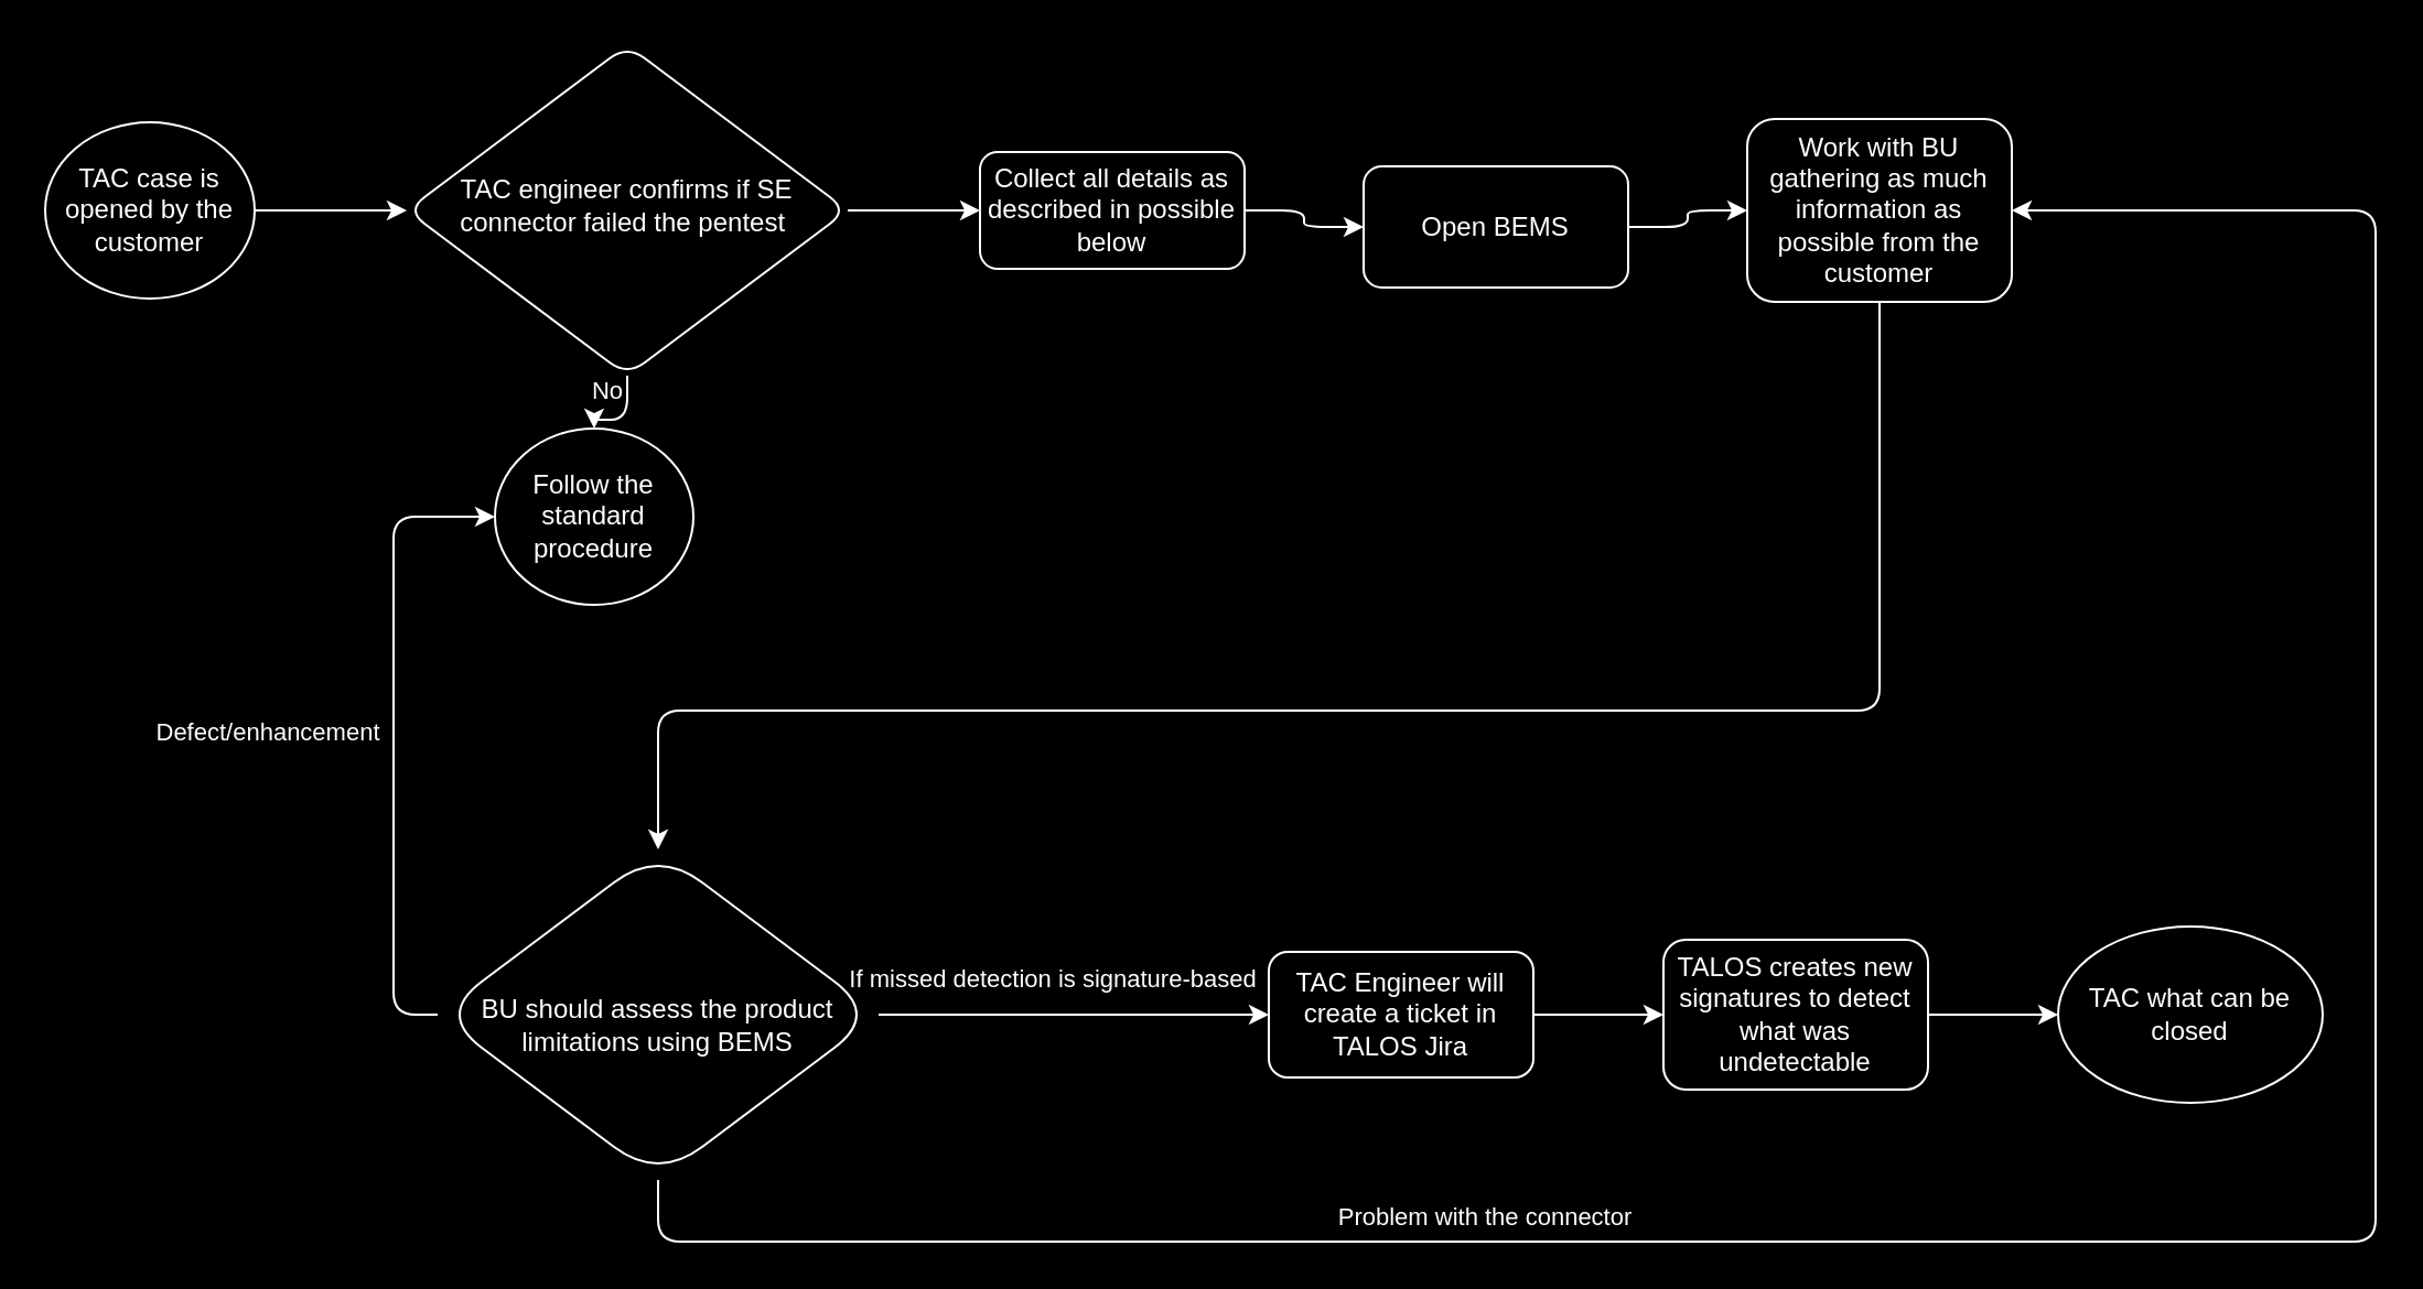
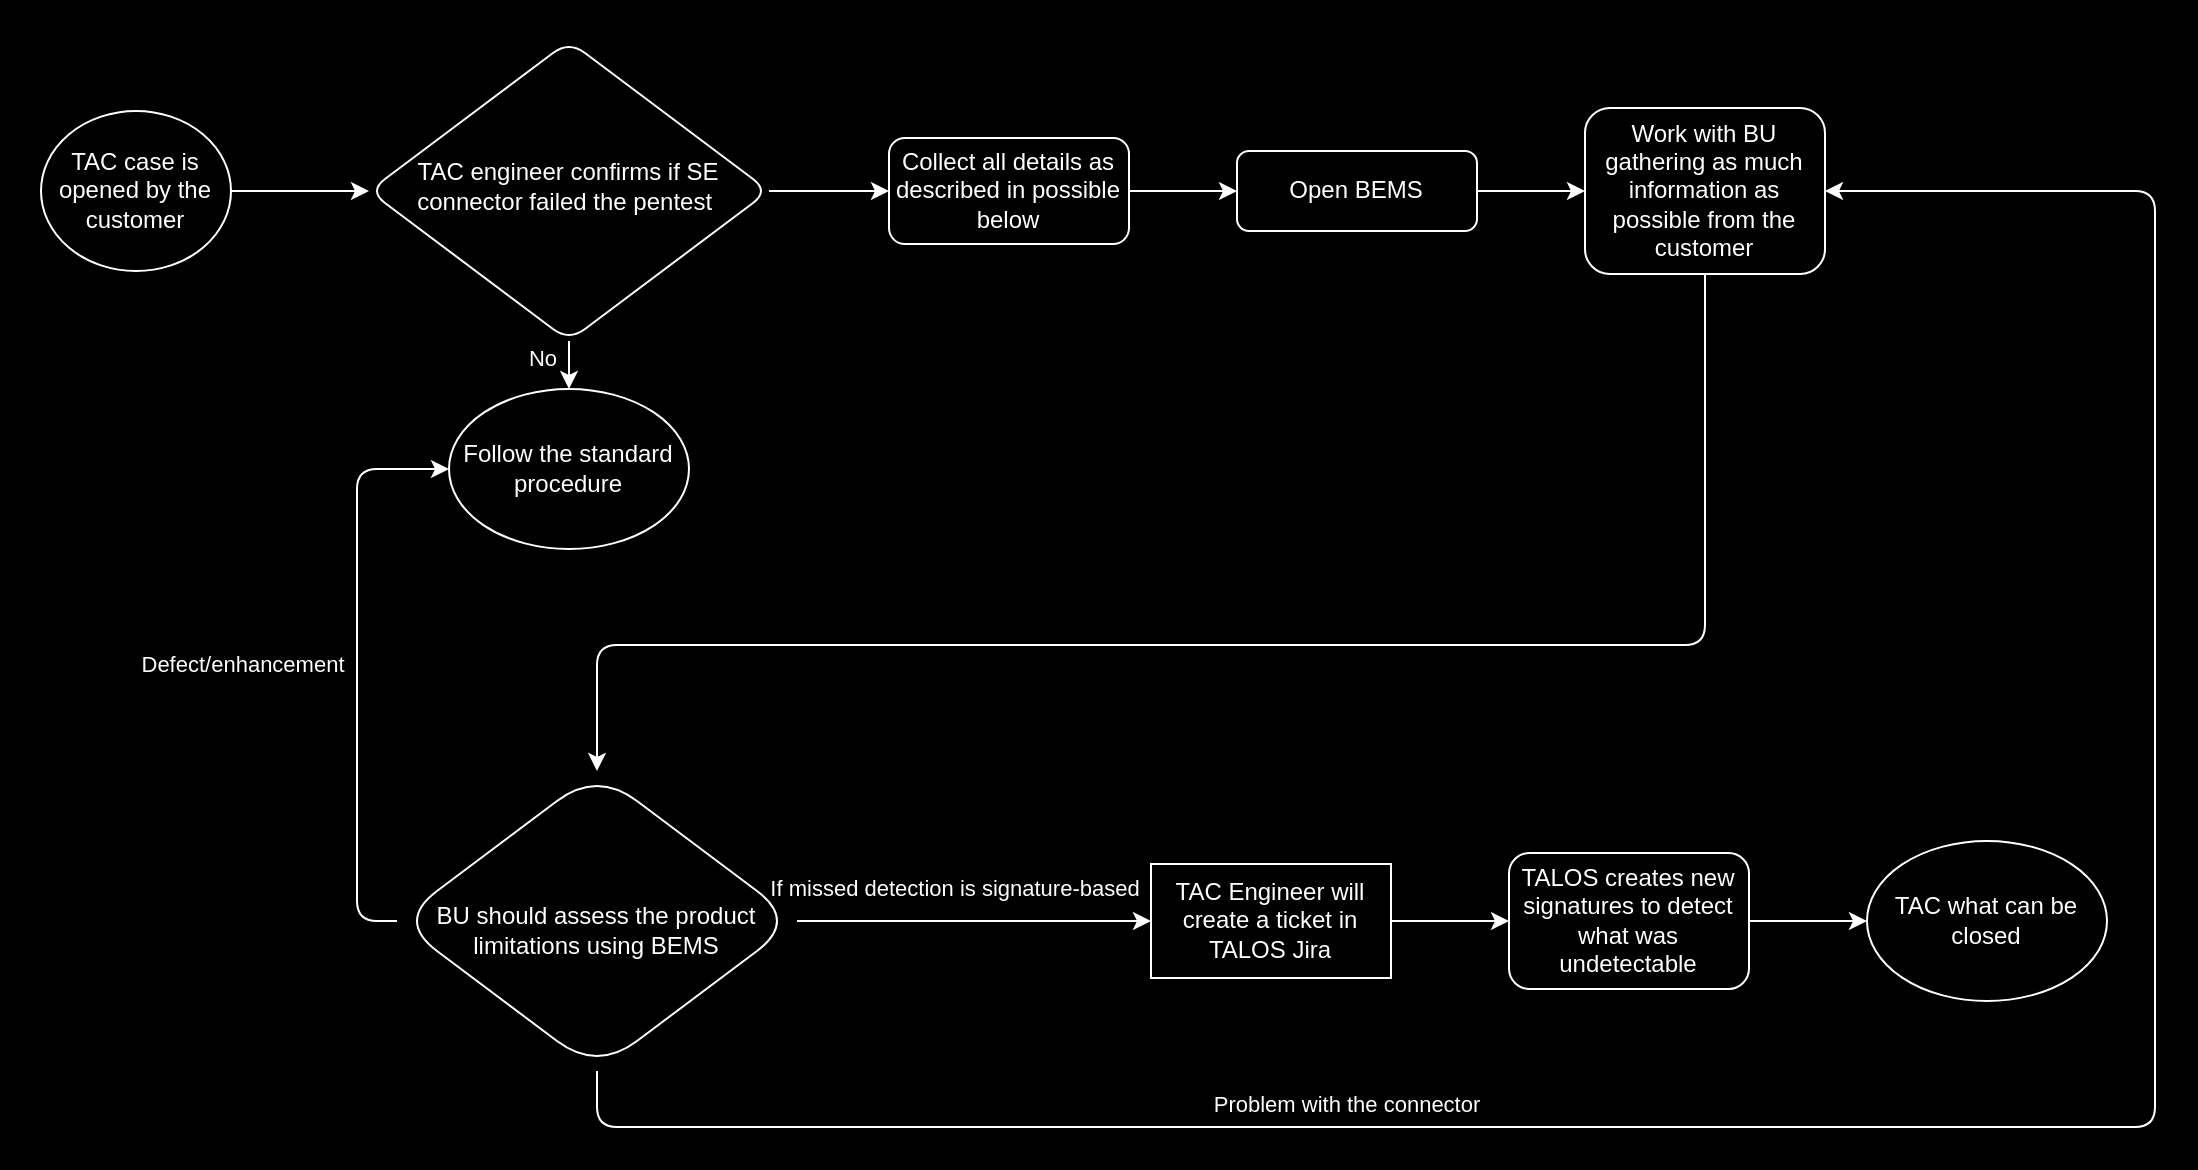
  <mxCell id="0" />
  <mxCell id="1" parent="0" />
  <mxCell id="2" style="edgeStyle=orthogonalEdgeStyle;shape=connector;rounded=1;orthogonalLoop=1;jettySize=auto;html=1;entryX=0;entryY=0.5;entryDx=0;entryDy=0;strokeColor=#FFFFFF;align=center;verticalAlign=middle;fontFamily=Helvetica;fontSize=11;fontColor=default;labelBackgroundColor=default;endArrow=classic;" parent="1" source="3" target="5" edge="1"><mxGeometry relative="1" as="geometry" /></mxCell>
- <mxCell id="3" value="TAC Engineer will create a ticket in TALOS Jira" style="rounded=1;whiteSpace=wrap;html=1;fontSize=12;glass=0;strokeWidth=1;shadow=0;fillColor=#000000;strokeColor=#FFFFFF;fontColor=#FFFFFF;" parent="1" vertex="1"><mxGeometry x="575" y="431.5" width="120" height="57" as="geometry" /></mxCell>
+ <mxCell id="3" value="TAC Engineer will create a ticket in TALOS Jira" style="whiteSpace=wrap;html=1;fontSize=12;glass=0;strokeWidth=1;shadow=0;fillColor=#000000;strokeColor=#FFFFFF;fontColor=#FFFFFF;rounded=0;" parent="1" vertex="1"><mxGeometry x="575" y="431.5" width="120" height="57" as="geometry" /></mxCell>
  <mxCell id="4" value="" style="edgeStyle=orthogonalEdgeStyle;shape=connector;curved=0;rounded=1;orthogonalLoop=1;jettySize=auto;html=1;strokeColor=#FFFFFF;align=center;verticalAlign=middle;fontFamily=Helvetica;fontSize=11;fontColor=default;labelBackgroundColor=none;endArrow=classic;" parent="1" source="5" target="25" edge="1"><mxGeometry relative="1" as="geometry" /></mxCell>
  <mxCell id="5" value="TALOS creates new signatures to detect what was undetectable" style="rounded=1;whiteSpace=wrap;html=1;fontSize=12;glass=0;strokeWidth=1;shadow=0;fillColor=#000000;fontColor=#FFFFFF;strokeColor=#FFFFFF;" parent="1" vertex="1"><mxGeometry x="754" y="426" width="120" height="68" as="geometry" /></mxCell>
  <mxCell id="6" style="edgeStyle=orthogonalEdgeStyle;shape=connector;rounded=1;orthogonalLoop=1;jettySize=auto;html=1;entryX=0;entryY=0.5;entryDx=0;entryDy=0;strokeColor=#FFFFFF;align=center;verticalAlign=middle;fontFamily=Helvetica;fontSize=11;fontColor=default;labelBackgroundColor=default;endArrow=classic;" parent="1" source="7" target="21" edge="1"><mxGeometry relative="1" as="geometry" /></mxCell>
  <mxCell id="7" value="Collect all details as described in possible below" style="rounded=1;whiteSpace=wrap;html=1;fontSize=12;glass=0;strokeWidth=1;shadow=0;fillColor=#000000;strokeColor=#FFFFFF;fontColor=#FFFFFF;" parent="1" vertex="1"><mxGeometry x="444" y="68.5" width="120" height="53" as="geometry" /></mxCell>
  <mxCell id="8" style="edgeStyle=orthogonalEdgeStyle;rounded=1;orthogonalLoop=1;jettySize=auto;html=1;entryX=0;entryY=0.5;entryDx=0;entryDy=0;strokeColor=#FFFFFF;" parent="1" source="10" target="7" edge="1"><mxGeometry relative="1" as="geometry" /></mxCell>
  <mxCell id="9" value="&lt;font color=&quot;#ffffff&quot;&gt;No&lt;/font&gt;" style="edgeStyle=orthogonalEdgeStyle;shape=connector;curved=0;rounded=1;orthogonalLoop=1;jettySize=auto;html=1;strokeColor=#FFFFFF;align=center;verticalAlign=middle;fontFamily=Helvetica;fontSize=11;fontColor=default;labelBackgroundColor=none;endArrow=classic;" parent="1" source="10" target="22" edge="1"><mxGeometry x="0.465" y="-13" relative="1" as="geometry"><mxPoint as="offset" /></mxGeometry></mxCell>
  <mxCell id="10" value="TAC engineer confirms if SE connector failed the pentest&amp;nbsp;" style="rhombus;whiteSpace=wrap;html=1;shadow=0;fontFamily=Helvetica;fontSize=12;align=center;strokeWidth=1;spacing=6;spacingTop=-4;fillColor=#000000;fontColor=#FFFFFF;strokeColor=#FFFFFF;rounded=1;" parent="1" vertex="1"><mxGeometry x="184" y="20" width="200" height="150" as="geometry" /></mxCell>
  <mxCell id="11" style="edgeStyle=orthogonalEdgeStyle;rounded=1;orthogonalLoop=1;jettySize=auto;html=1;entryX=0;entryY=0.5;entryDx=0;entryDy=0;strokeColor=#FFFFFF;labelBackgroundColor=default;fontColor=#FFFFFF;" parent="1" source="17" target="3" edge="1"><mxGeometry relative="1" as="geometry" /></mxCell>
  <mxCell id="12" value="If missed detection is signature-based" style="edgeLabel;html=1;align=center;verticalAlign=middle;resizable=0;points=[];labelBackgroundColor=none;fontColor=#FFFFFF;rounded=1;" parent="11" vertex="1" connectable="0"><mxGeometry x="-0.263" y="-1" relative="1" as="geometry"><mxPoint x="13" y="-18" as="offset" /></mxGeometry></mxCell>
  <mxCell id="13" style="edgeStyle=orthogonalEdgeStyle;shape=connector;curved=0;rounded=1;orthogonalLoop=1;jettySize=auto;html=1;entryX=1;entryY=0.5;entryDx=0;entryDy=0;strokeColor=#FFFFFF;align=center;verticalAlign=middle;fontFamily=Helvetica;fontSize=11;fontColor=default;labelBackgroundColor=none;endArrow=classic;exitX=0.5;exitY=1;exitDx=0;exitDy=0;" parent="1" source="17" target="19" edge="1"><mxGeometry relative="1" as="geometry"><Array as="points"><mxPoint x="298" y="563" /><mxPoint x="1077" y="563" /><mxPoint x="1077" y="95" /></Array></mxGeometry></mxCell>
  <mxCell id="14" value="Problem with the connector" style="edgeLabel;html=1;align=center;verticalAlign=middle;resizable=0;points=[];strokeColor=#FFFFFF;fontFamily=Helvetica;fontSize=11;fontColor=#FFFFFF;labelBackgroundColor=none;fillColor=none;" parent="13" vertex="1" connectable="0"><mxGeometry x="-0.444" y="2" relative="1" as="geometry"><mxPoint x="2" y="-10" as="offset" /></mxGeometry></mxCell>
  <mxCell id="15" style="edgeStyle=orthogonalEdgeStyle;shape=connector;curved=0;rounded=1;orthogonalLoop=1;jettySize=auto;html=1;entryX=0;entryY=0.5;entryDx=0;entryDy=0;strokeColor=#FFFFFF;align=center;verticalAlign=middle;fontFamily=Helvetica;fontSize=11;fontColor=default;labelBackgroundColor=none;endArrow=classic;" parent="1" source="17" target="22" edge="1"><mxGeometry relative="1" as="geometry"><Array as="points"><mxPoint x="178" y="460" /><mxPoint x="178" y="234" /></Array></mxGeometry></mxCell>
  <mxCell id="16" value="Defect/enhancement" style="edgeLabel;html=1;align=center;verticalAlign=middle;resizable=0;points=[];strokeColor=#FFFFFF;fontFamily=Helvetica;fontSize=11;fontColor=#FFFFFF;labelBackgroundColor=none;fillColor=none;" parent="15" vertex="1" connectable="0"><mxGeometry x="-0.014" y="3" relative="1" as="geometry"><mxPoint x="-55" y="-5" as="offset" /></mxGeometry></mxCell>
  <mxCell id="17" value="&lt;div&gt;&lt;br&gt;&lt;/div&gt;BU should assess the product limitations using BEMS" style="rhombus;whiteSpace=wrap;html=1;shadow=0;fontFamily=Helvetica;fontSize=12;align=center;strokeWidth=1;spacing=6;spacingTop=-4;fillColor=#000000;fontColor=#FFFFFF;strokeColor=#FFFFFF;rounded=1;arcSize=50;" parent="1" vertex="1"><mxGeometry x="198" y="385" width="200" height="150" as="geometry" /></mxCell>
  <mxCell id="18" style="edgeStyle=orthogonalEdgeStyle;shape=connector;curved=0;rounded=1;orthogonalLoop=1;jettySize=auto;html=1;entryX=0.5;entryY=0;entryDx=0;entryDy=0;strokeColor=#FFFFFF;align=center;verticalAlign=middle;fontFamily=Helvetica;fontSize=11;fontColor=default;labelBackgroundColor=none;endArrow=classic;" parent="1" source="19" target="17" edge="1"><mxGeometry relative="1" as="geometry"><Array as="points"><mxPoint x="852" y="322" /><mxPoint x="298" y="322" /></Array></mxGeometry></mxCell>
  <mxCell id="19" value="Work with BU gathering as much information as possible from the customer" style="rounded=1;whiteSpace=wrap;html=1;fontSize=12;glass=0;strokeWidth=1;shadow=0;fillColor=#000000;strokeColor=#FFFFFF;fontColor=#FFFFFF;" parent="1" vertex="1"><mxGeometry x="792" y="53.5" width="120" height="83" as="geometry" /></mxCell>
  <mxCell id="20" style="edgeStyle=orthogonalEdgeStyle;rounded=1;orthogonalLoop=1;jettySize=auto;html=1;entryX=0;entryY=0.5;entryDx=0;entryDy=0;strokeColor=#FFFFFF;curved=0;" parent="1" source="21" target="19" edge="1"><mxGeometry relative="1" as="geometry" /></mxCell>
- <mxCell id="21" value="Open BEMS" style="rounded=1;whiteSpace=wrap;html=1;fontSize=12;glass=0;strokeWidth=1;shadow=0;fillColor=#000000;strokeColor=#FFFFFF;fontColor=#FFFFFF;" parent="1" vertex="1"><mxGeometry x="618" y="75" width="120" height="55" as="geometry" /></mxCell>
- <mxCell id="22" value="&lt;span style=&quot;color: rgb(255, 255, 255); font-size: 12px;&quot;&gt;Follow the standard procedure&lt;/span&gt;" style="ellipse;whiteSpace=wrap;html=1;fontFamily=Helvetica;fontSize=11;fontColor=default;labelBackgroundColor=none;fillColor=none;strokeColor=#FFFFFF;" parent="1" vertex="1"><mxGeometry x="224" y="194" width="90" height="80" as="geometry" /></mxCell>
+ <mxCell id="21" value="Open BEMS" style="rounded=1;whiteSpace=wrap;html=1;fontSize=12;glass=0;strokeWidth=1;shadow=0;fillColor=#000000;strokeColor=#FFFFFF;fontColor=#FFFFFF;" parent="1" vertex="1"><mxGeometry x="618" y="75" width="120" height="40" as="geometry" /></mxCell>
+ <mxCell id="22" value="&lt;span style=&quot;color: rgb(255, 255, 255); font-size: 12px;&quot;&gt;Follow the standard procedure&lt;/span&gt;" style="ellipse;whiteSpace=wrap;html=1;fontFamily=Helvetica;fontSize=11;fontColor=default;labelBackgroundColor=none;fillColor=none;strokeColor=#FFFFFF;" parent="1" vertex="1"><mxGeometry x="224" y="194" width="120" height="80" as="geometry" /></mxCell>
  <mxCell id="23" value="" style="edgeStyle=orthogonalEdgeStyle;shape=connector;curved=0;rounded=1;orthogonalLoop=1;jettySize=auto;html=1;strokeColor=#FFFFFF;align=center;verticalAlign=middle;fontFamily=Helvetica;fontSize=11;fontColor=default;labelBackgroundColor=none;endArrow=classic;" parent="1" source="24" target="10" edge="1"><mxGeometry relative="1" as="geometry" /></mxCell>
  <mxCell id="24" value="&lt;font color=&quot;#ffffff&quot;&gt;&lt;span style=&quot;font-size: 12px;&quot;&gt;TAC case is opened by the customer&lt;/span&gt;&lt;/font&gt;" style="ellipse;whiteSpace=wrap;html=1;fontFamily=Helvetica;fontSize=11;fontColor=default;labelBackgroundColor=none;fillColor=none;strokeColor=#FFFFFF;" parent="1" vertex="1"><mxGeometry x="20" y="55" width="95" height="80" as="geometry" /></mxCell>
  <mxCell id="25" value="&lt;span style=&quot;color: rgb(255, 255, 255); font-size: 12px;&quot;&gt;TAC what can be closed&lt;/span&gt;" style="ellipse;whiteSpace=wrap;html=1;fontFamily=Helvetica;fontSize=11;fontColor=default;labelBackgroundColor=none;fillColor=none;strokeColor=#FFFFFF;" parent="1" vertex="1"><mxGeometry x="933" y="420" width="120" height="80" as="geometry" /></mxCell>
